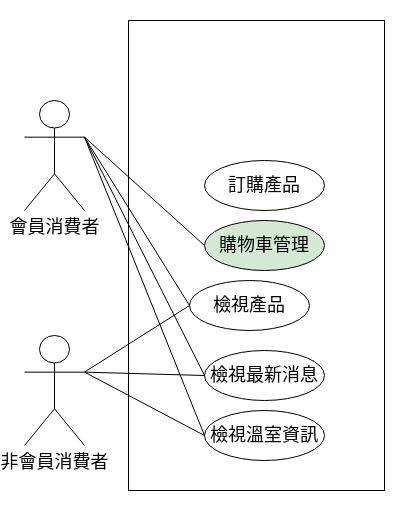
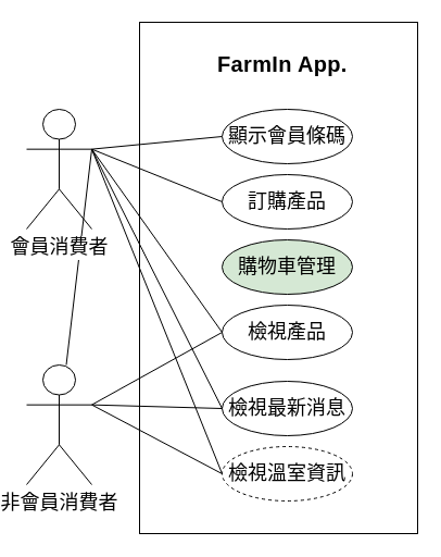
  <mxCell id="0" />
  <mxCell id="1" parent="0" />
  <mxCell id="2" value="訂購產品" style="ellipse;whiteSpace=wrap;html=1;fontSize=18;" parent="1" vertex="1"><mxGeometry x="200" y="160" width="120" height="50" as="geometry" /></mxCell>
- <mxCell id="3" value="檢視產品" style="ellipse;whiteSpace=wrap;html=1;fontSize=18;" parent="1" vertex="1"><mxGeometry x="185" y="280" width="120" height="50" as="geometry" /></mxCell>
+ <mxCell id="3" value="檢視產品" style="ellipse;whiteSpace=wrap;html=1;fontSize=18;" parent="1" vertex="1"><mxGeometry x="200" y="280" width="120" height="50" as="geometry" /></mxCell>
  <mxCell id="4" value="檢視最新消息" style="ellipse;whiteSpace=wrap;html=1;fontSize=18;" parent="1" vertex="1"><mxGeometry x="200" y="350" width="120" height="50" as="geometry" /></mxCell>
- <mxCell id="5" value="檢視溫室資訊" style="ellipse;whiteSpace=wrap;html=1;fontSize=18;" parent="1" vertex="1"><mxGeometry x="200" y="410" width="120" height="50" as="geometry" /></mxCell>
+ <mxCell id="5" value="檢視溫室資訊" style="ellipse;whiteSpace=wrap;html=1;fontSize=18;dashed=1;" parent="1" vertex="1"><mxGeometry x="200" y="410" width="120" height="50" as="geometry" /></mxCell>
  <mxCell id="6" style="rounded=0;orthogonalLoop=1;jettySize=auto;html=1;entryX=0;entryY=0.5;entryDx=0;entryDy=0;endArrow=none;endFill=0;fontSize=18;exitX=1;exitY=0.333;exitDx=0;exitDy=0;exitPerimeter=0;" parent="1" source="9" target="3" edge="1"><mxGeometry relative="1" as="geometry" /></mxCell>
  <mxCell id="7" style="rounded=0;orthogonalLoop=1;jettySize=auto;html=1;entryX=0;entryY=0.5;entryDx=0;entryDy=0;endArrow=none;endFill=0;fontSize=18;exitX=1;exitY=0.333;exitDx=0;exitDy=0;exitPerimeter=0;" parent="1" source="9" target="4" edge="1"><mxGeometry relative="1" as="geometry" /></mxCell>
  <mxCell id="8" style="rounded=0;orthogonalLoop=1;jettySize=auto;html=1;endArrow=none;endFill=0;fontSize=18;exitX=1;exitY=0.333;exitDx=0;exitDy=0;exitPerimeter=0;entryX=0;entryY=0.5;entryDx=0;entryDy=0;" parent="1" source="9" target="5" edge="1"><mxGeometry relative="1" as="geometry" /></mxCell>
  <mxCell id="9" value="&lt;font style=&quot;font-size: 18px&quot;&gt;非會員消費者&lt;/font&gt;" style="shape=umlActor;verticalLabelPosition=bottom;labelBackgroundColor=#ffffff;verticalAlign=top;html=1;outlineConnect=0;" parent="1" vertex="1"><mxGeometry x="20" y="335" width="60" height="110" as="geometry" /></mxCell>
+ <mxCell id="10" style="rounded=0;orthogonalLoop=1;jettySize=auto;html=1;entryX=0;entryY=0.5;entryDx=0;entryDy=0;endArrow=none;endFill=0;fontSize=18;exitX=1;exitY=0.333;exitDx=0;exitDy=0;exitPerimeter=0;" parent="1" source="16" target="2" edge="1"><mxGeometry relative="1" as="geometry" /></mxCell>
  <mxCell id="11" style="rounded=0;orthogonalLoop=1;jettySize=auto;html=1;entryX=0;entryY=0.5;entryDx=0;entryDy=0;endArrow=none;endFill=0;fontSize=18;exitX=1;exitY=0.333;exitDx=0;exitDy=0;exitPerimeter=0;" parent="1" source="16" target="3" edge="1"><mxGeometry relative="1" as="geometry" /></mxCell>
  <mxCell id="12" style="rounded=0;orthogonalLoop=1;jettySize=auto;html=1;entryX=0;entryY=0.5;entryDx=0;entryDy=0;endArrow=none;endFill=0;fontSize=18;exitX=1;exitY=0.333;exitDx=0;exitDy=0;exitPerimeter=0;" parent="1" source="16" target="4" edge="1"><mxGeometry relative="1" as="geometry" /></mxCell>
  <mxCell id="13" style="rounded=0;orthogonalLoop=1;jettySize=auto;html=1;entryX=0;entryY=0.5;entryDx=0;entryDy=0;endArrow=none;endFill=0;fontSize=18;exitX=1;exitY=0.333;exitDx=0;exitDy=0;exitPerimeter=0;" parent="1" source="16" target="5" edge="1"><mxGeometry relative="1" as="geometry"><mxPoint x="490" y="50" as="sourcePoint" /></mxGeometry></mxCell>
- <mxCell id="15" style="rounded=0;orthogonalLoop=1;jettySize=auto;html=1;entryX=0;entryY=0.5;entryDx=0;entryDy=0;exitX=1;exitY=0.333;exitDx=0;exitDy=0;exitPerimeter=0;endArrow=none;endFill=0;" parent="1" source="16" target="20" edge="1"><mxGeometry relative="1" as="geometry" /></mxCell>
+ <mxCell id="14" style="edgeStyle=none;rounded=0;orthogonalLoop=1;jettySize=auto;html=1;entryX=0;entryY=0.5;entryDx=0;entryDy=0;endArrow=none;endFill=0;exitX=1;exitY=0.333;exitDx=0;exitDy=0;exitPerimeter=0;" parent="1" source="16" target="17" edge="1"><mxGeometry relative="1" as="geometry" /></mxCell>
+ <mxCell id="15" style="rounded=0;orthogonalLoop=1;jettySize=auto;html=1;exitX=1;exitY=0.333;exitDx=0;exitDy=0;exitPerimeter=0;endArrow=none;endFill=0;" parent="1" source="16" target="9" edge="1"><mxGeometry relative="1" as="geometry" /></mxCell>
  <mxCell id="16" value="&lt;font style=&quot;font-size: 18px&quot;&gt;會員消費者&lt;/font&gt;" style="shape=umlActor;verticalLabelPosition=bottom;labelBackgroundColor=#ffffff;verticalAlign=top;html=1;outlineConnect=0;" parent="1" vertex="1"><mxGeometry x="20" y="100" width="60" height="110" as="geometry" /></mxCell>
+ <mxCell id="17" value="顯示會員條碼" style="ellipse;whiteSpace=wrap;html=1;fontSize=18;" parent="1" vertex="1"><mxGeometry x="200" y="100" width="120" height="50" as="geometry" /></mxCell>
  <mxCell id="18" value="" style="whiteSpace=wrap;html=1;fillColor=none;fontSize=18;" parent="1" vertex="1"><mxGeometry x="124" y="20" width="256" height="470" as="geometry" /></mxCell>
+ <mxCell id="19" value="&lt;span style=&quot;font-family: , &amp;#34;blinkmacsystemfont&amp;#34; , &amp;#34;segoe ui&amp;#34; , &amp;#34;helvetica neue&amp;#34; , &amp;#34;helvetica&amp;#34; , &amp;#34;roboto&amp;#34; , &amp;#34;arial&amp;#34; , &amp;#34;pingfang tc&amp;#34; , &amp;#34;microsoft jhenghei&amp;#34; , , sans-serif , &amp;#34;apple color emoji&amp;#34; , &amp;#34;segoe ui emoji&amp;#34; , &amp;#34;segoe ui symbol&amp;#34; ; font-size: 20px ; letter-spacing: 0.35px&quot;&gt;FarmIn App.&lt;/span&gt;" style="text;whiteSpace=wrap;html=1;fontStyle=1" parent="1" vertex="1"><mxGeometry x="194" y="40" width="160" height="30" as="geometry" /></mxCell>
  <mxCell id="20" value="購物車管理" style="ellipse;whiteSpace=wrap;html=1;fontSize=18;fillColor=#d5e8d4;" parent="1" vertex="1"><mxGeometry x="200" y="220" width="120" height="50" as="geometry" /></mxCell>
